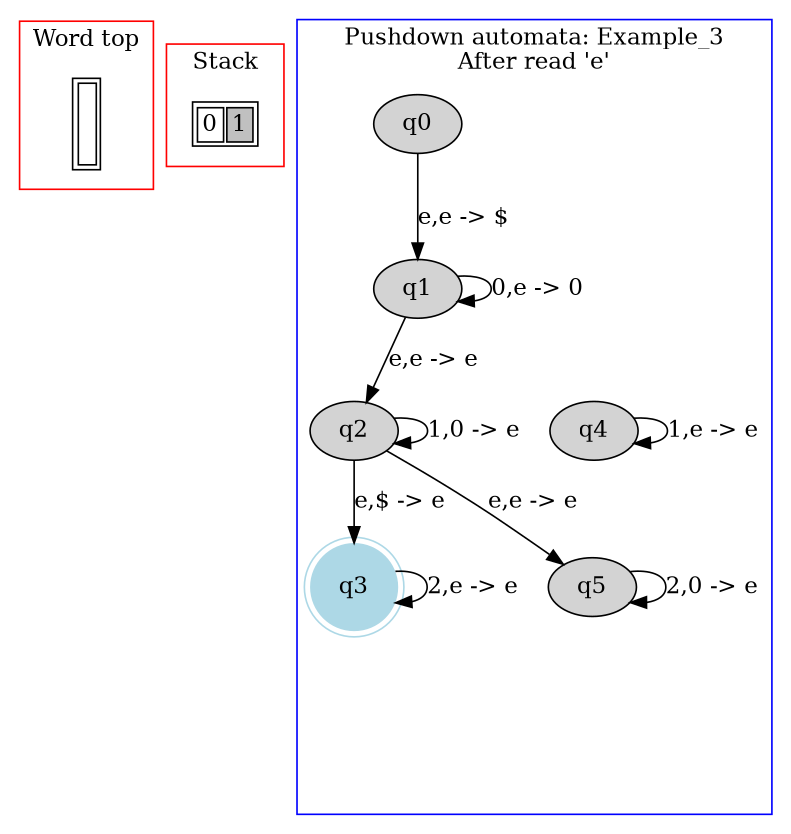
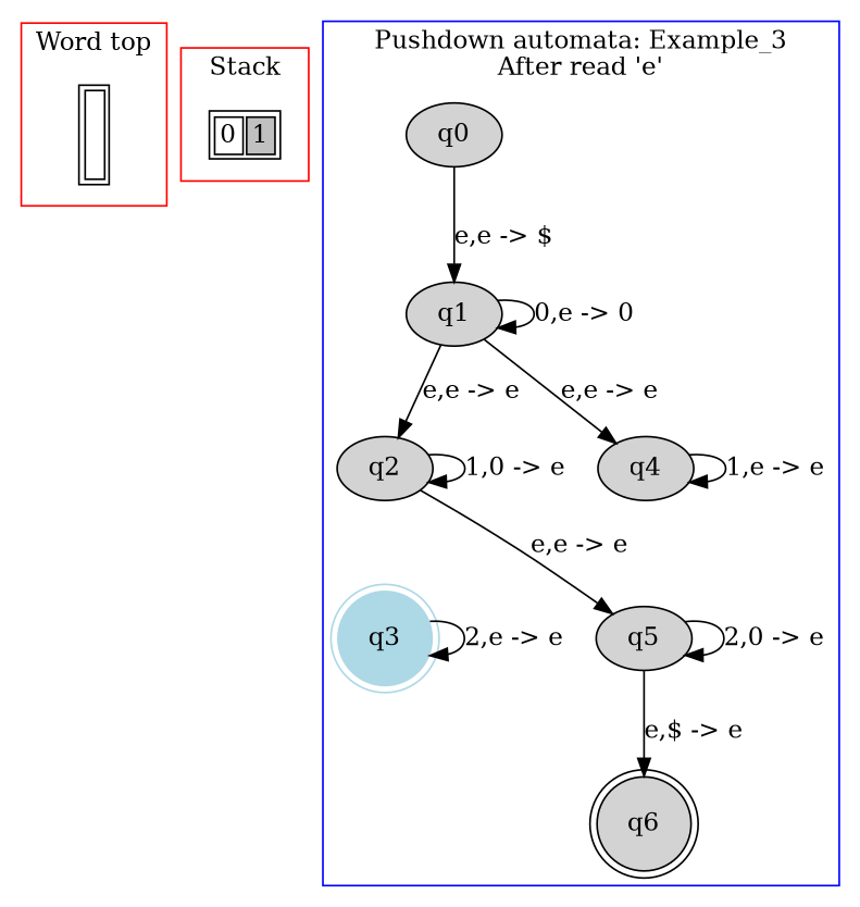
  digraph {
    node [style=filled]
    n1 [label=<<TABLE> <TR> <TD width="10" height="50"> </TD> </TR> </TABLE>> shape=plaintext style=""]
    n2 [label=<<TABLE> <TR> <TD><FONT>0</FONT></TD> <TD BGCOLOR="gray"><FONT>1</FONT></TD> </TR> </TABLE>> shape=plaintext style=""]
    q0
    q1
    q2
    q4
    q3 [color=lightblue shape=doublecircle]
    q5
+   q6 [shape=doublecircle]
    subgraph cluster_1 {
      color=red
      label="Word top"
      n1
    }
    subgraph cluster_2 {
      color=red
      label=Stack
      n2
    }
    subgraph cluster_3 {
      color=blue
      label="Pushdown automata: Example_3\nAfter read 'e'"
      q0
      q1
      q2
      q4
      q3
      q5
+     q6
    }
    q0 -> q1 [label="e,e -> $"]
    q1 -> q1 [label="0,e -> 0"]
    q1 -> q2 [label="e,e -> e"]
+   q1 -> q4 [label="e,e -> e"]
    q2 -> q2 [label="1,0 -> e"]
-   q2 -> q3 [label="e,$ -> e"]
    q2 -> q5 [label="e,e -> e"]
    q4 -> q4 [label="1,e -> e"]
    q3 -> q3 [label="2,e -> e"]
    q5 -> q5 [label="2,0 -> e"]
+   q5 -> q6 [label="e,$ -> e"]
  }
